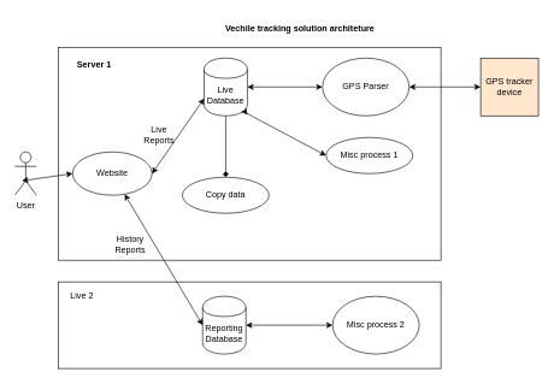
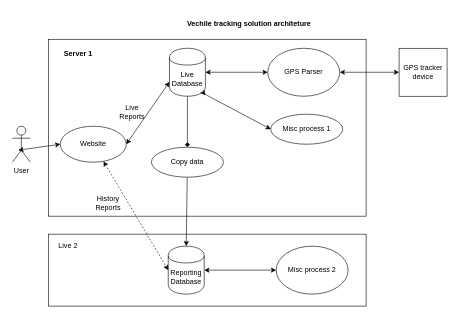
  <mxCell id="0" />
  <mxCell id="1" parent="0" />
  <mxCell id="2" value="" style="rounded=0;whiteSpace=wrap;html=1;" vertex="1" parent="1"><mxGeometry x="80" y="390" width="530" height="120" as="geometry" /></mxCell>
  <mxCell id="3" value="" style="rounded=0;whiteSpace=wrap;html=1;" vertex="1" parent="1"><mxGeometry x="80" y="65" width="530" height="295" as="geometry" /></mxCell>
- <mxCell id="4" value="GPS tracker device" style="whiteSpace=wrap;html=1;aspect=fixed;fillColor=#ffe6cc;" vertex="1" parent="1"><mxGeometry x="665" y="80" width="80" height="80" as="geometry" /></mxCell>
+ <mxCell id="4" value="GPS tracker device" style="whiteSpace=wrap;html=1;aspect=fixed;" vertex="1" parent="1"><mxGeometry x="665" y="80" width="80" height="80" as="geometry" /></mxCell>
  <mxCell id="5" style="edgeStyle=none;rounded=0;html=1;entryX=0.5;entryY=0;jettySize=auto;orthogonalLoop=1;endArrow=diamond;" edge="1" parent="1" source="6" target="10"><mxGeometry relative="1" as="geometry" /></mxCell>
  <mxCell id="6" value="Live Database" style="shape=cylinder;whiteSpace=wrap;html=1;boundedLbl=1;" vertex="1" parent="1"><mxGeometry x="282" y="80" width="60" height="80" as="geometry" /></mxCell>
  <mxCell id="7" value="Reporting Database&lt;br&gt;" style="shape=cylinder;whiteSpace=wrap;html=1;boundedLbl=1;" vertex="1" parent="1"><mxGeometry x="280" y="410" width="60" height="80" as="geometry" /></mxCell>
  <mxCell id="8" value="Website" style="ellipse;whiteSpace=wrap;html=1;" vertex="1" parent="1"><mxGeometry x="100" y="210" width="110" height="60" as="geometry" /></mxCell>
+ <mxCell id="9" style="edgeStyle=none;rounded=0;html=1;entryX=0.5;entryY=0;jettySize=auto;orthogonalLoop=1;" edge="1" parent="1" source="10" target="7"><mxGeometry relative="1" as="geometry" /></mxCell>
  <mxCell id="10" value="Copy data" style="ellipse;whiteSpace=wrap;html=1;" vertex="1" parent="1"><mxGeometry x="252" y="245" width="120" height="50" as="geometry" /></mxCell>
  <mxCell id="11" value="Misc process 1" style="ellipse;whiteSpace=wrap;html=1;" vertex="1" parent="1"><mxGeometry x="451" y="190" width="120" height="50" as="geometry" /></mxCell>
  <mxCell id="12" value="Misc process 2" style="ellipse;whiteSpace=wrap;html=1;" vertex="1" parent="1"><mxGeometry x="460" y="410" width="120" height="80" as="geometry" /></mxCell>
  <mxCell id="13" value="Vechile tracking solution architeture" style="text;html=1;strokeColor=none;fillColor=none;align=center;verticalAlign=middle;whiteSpace=wrap;rounded=0;fontStyle=1" vertex="1" parent="1"><mxGeometry x="300" y="20" width="230" height="40" as="geometry" /></mxCell>
  <mxCell id="14" value="User" style="shape=umlActor;verticalLabelPosition=bottom;labelBackgroundColor=#ffffff;verticalAlign=top;html=1;outlineConnect=0;" vertex="1" parent="1"><mxGeometry x="20" y="210" width="30" height="60" as="geometry" /></mxCell>
  <mxCell id="15" value="" style="endArrow=classic;startArrow=classic;html=1;exitX=0;exitY=0.5;" edge="1" parent="1" source="8"><mxGeometry width="50" height="50" relative="1" as="geometry"><mxPoint x="480" y="140" as="sourcePoint" /><mxPoint x="30" y="250" as="targetPoint" /><Array as="points" /></mxGeometry></mxCell>
  <mxCell id="16" value="GPS Parser" style="ellipse;whiteSpace=wrap;html=1;" vertex="1" parent="1"><mxGeometry x="446" y="80" width="120" height="80" as="geometry" /></mxCell>
  <mxCell id="17" value="" style="endArrow=classic;startArrow=classic;html=1;entryX=0;entryY=0.7;exitX=1;exitY=0.5;" edge="1" parent="1" source="8" target="6"><mxGeometry width="50" height="50" relative="1" as="geometry"><mxPoint x="220" y="230" as="sourcePoint" /><mxPoint x="270" y="180" as="targetPoint" /></mxGeometry></mxCell>
- <mxCell id="18" value="" style="endArrow=classic;startArrow=classic;html=1;entryX=0;entryY=0.5;" edge="1" parent="1" source="8" target="7"><mxGeometry width="50" height="50" relative="1" as="geometry"><mxPoint x="155" y="320" as="sourcePoint" /><mxPoint x="155" y="340.711" as="targetPoint" /></mxGeometry></mxCell>
+ <mxCell id="18" value="" style="endArrow=classic;startArrow=classic;html=1;entryX=0;entryY=0.5;dashed=1;" edge="1" parent="1" source="8" target="7"><mxGeometry width="50" height="50" relative="1" as="geometry"><mxPoint x="155" y="320" as="sourcePoint" /><mxPoint x="155" y="340.711" as="targetPoint" /></mxGeometry></mxCell>
  <mxCell id="19" value="" style="endArrow=classic;startArrow=classic;html=1;entryX=0;entryY=0.5;exitX=1;exitY=0.5;" edge="1" parent="1" source="6" target="16"><mxGeometry width="50" height="50" relative="1" as="geometry"><mxPoint x="340" y="190" as="sourcePoint" /><mxPoint x="390" y="140" as="targetPoint" /></mxGeometry></mxCell>
  <mxCell id="20" value="" style="endArrow=classic;startArrow=classic;html=1;entryX=0;entryY=0.5;" edge="1" parent="1" source="6" target="11"><mxGeometry width="50" height="50" relative="1" as="geometry"><mxPoint x="310" y="260" as="sourcePoint" /><mxPoint x="310" y="280.711" as="targetPoint" /><Array as="points"><mxPoint x="340" y="156" /></Array></mxGeometry></mxCell>
  <mxCell id="21" value="" style="endArrow=classic;startArrow=classic;html=1;entryX=0;entryY=0.5;exitX=1;exitY=0.5;" edge="1" parent="1" source="16" target="4"><mxGeometry width="50" height="50" relative="1" as="geometry"><mxPoint x="600" y="150" as="sourcePoint" /><mxPoint x="650" y="100" as="targetPoint" /></mxGeometry></mxCell>
  <mxCell id="22" value="" style="endArrow=classic;startArrow=classic;html=1;entryX=0;entryY=0.5;" edge="1" parent="1" source="7" target="12"><mxGeometry width="50" height="50" relative="1" as="geometry"><mxPoint x="350" y="470" as="sourcePoint" /><mxPoint x="420.711" y="420" as="targetPoint" /></mxGeometry></mxCell>
  <mxCell id="23" value="Server 1" style="text;html=1;strokeColor=none;fillColor=none;align=center;verticalAlign=middle;whiteSpace=wrap;rounded=0;fontStyle=1" vertex="1" parent="1"><mxGeometry x="90" y="80" width="80" height="20" as="geometry" /></mxCell>
  <mxCell id="24" value="Live 2" style="text;html=1;strokeColor=none;fillColor=none;align=center;verticalAlign=middle;whiteSpace=wrap;rounded=0;" vertex="1" parent="1"><mxGeometry x="88" y="400" width="50" height="20" as="geometry" /></mxCell>
  <mxCell id="25" value="Live Reports" style="text;html=1;strokeColor=none;fillColor=none;align=center;verticalAlign=middle;whiteSpace=wrap;rounded=0;" vertex="1" parent="1"><mxGeometry x="200" y="176" width="40" height="20" as="geometry" /></mxCell>
  <mxCell id="26" value="History Reports" style="text;html=1;strokeColor=none;fillColor=none;align=center;verticalAlign=middle;whiteSpace=wrap;rounded=0;" vertex="1" parent="1"><mxGeometry x="160" y="328" width="40" height="20" as="geometry" /></mxCell>
